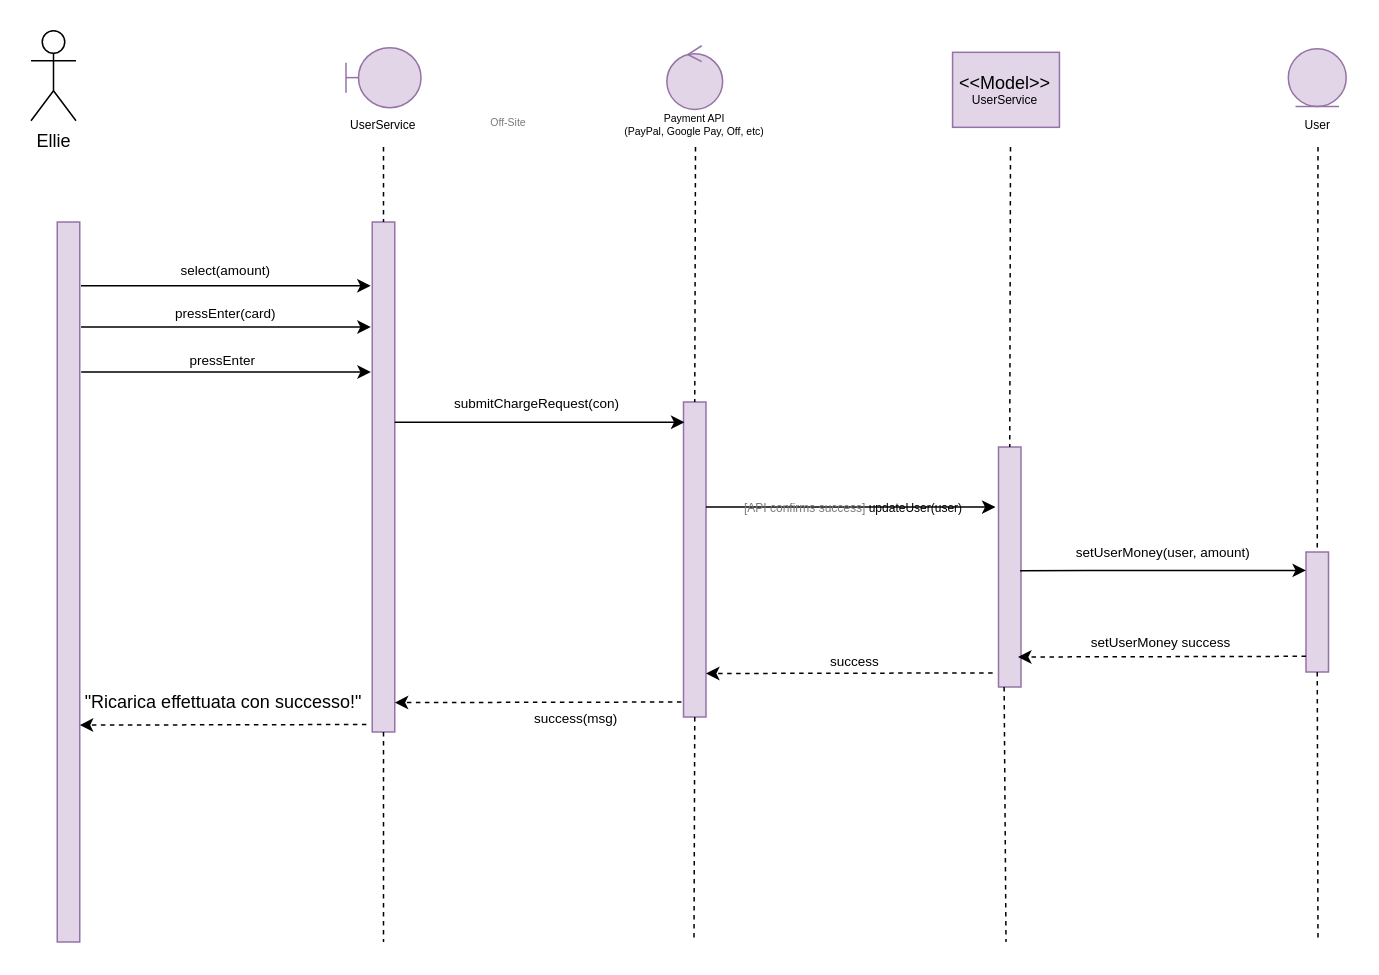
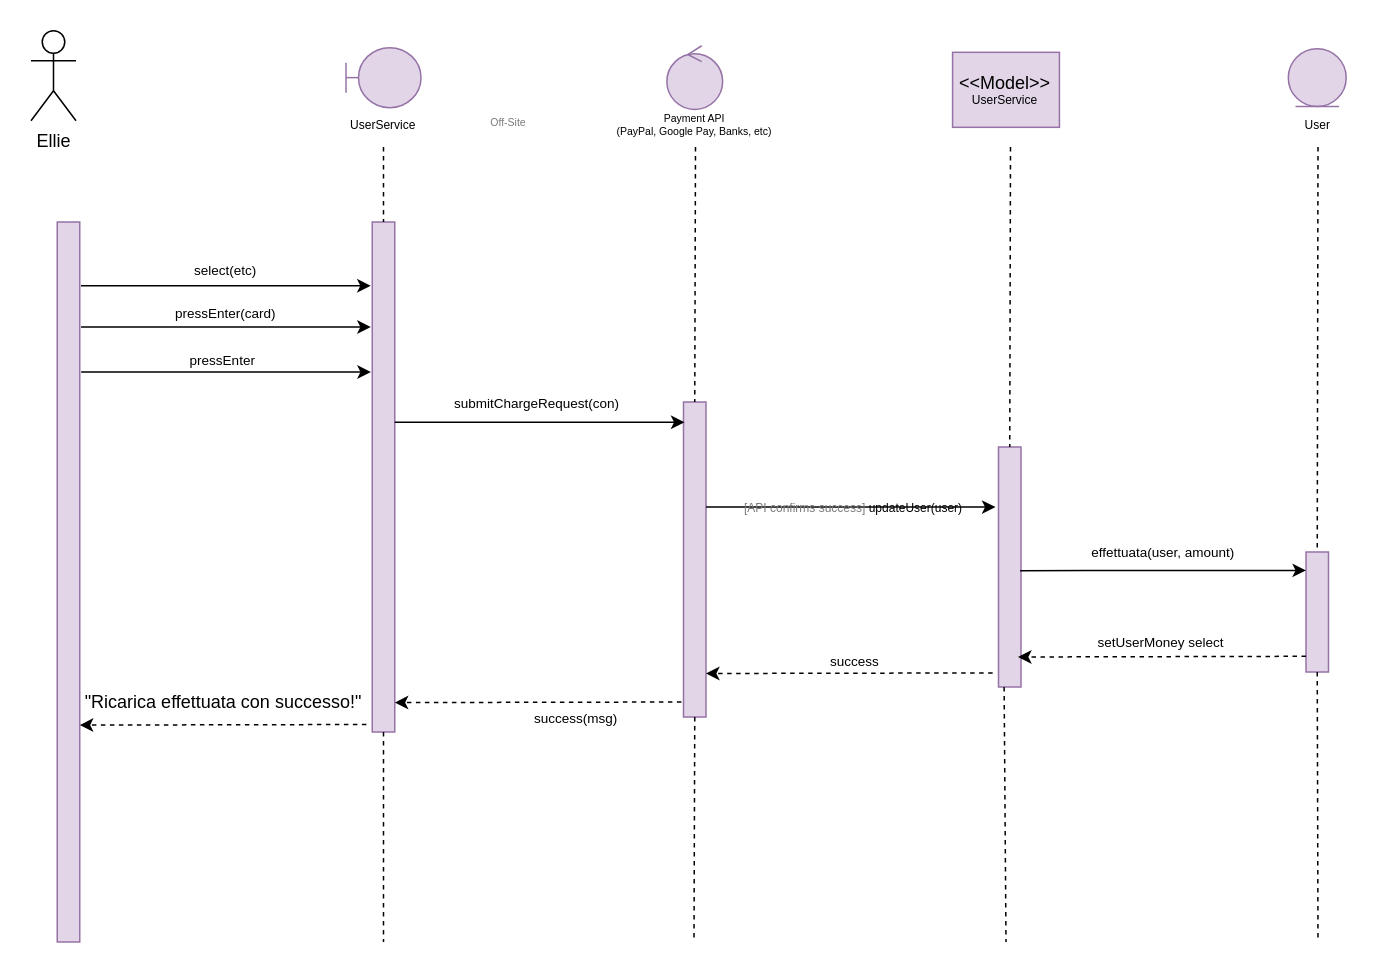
  <mxCell id="0" />
  <mxCell id="1" parent="0" />
  <mxCell id="2" value="Ellie" style="shape=umlActor;verticalLabelPosition=bottom;verticalAlign=top;html=1;outlineConnect=0;" vertex="1" parent="1"><mxGeometry x="20" y="20" width="30" height="60" as="geometry" /></mxCell>
  <mxCell id="3" value="" style="rounded=0;whiteSpace=wrap;html=1;fillColor=#e1d5e7;strokeColor=#9673a6;" vertex="1" parent="1"><mxGeometry x="37.5" y="147.5" width="15" height="480" as="geometry" /></mxCell>
  <mxCell id="4" value="" style="rounded=0;whiteSpace=wrap;html=1;fillColor=#e1d5e7;strokeColor=#9673a6;" vertex="1" parent="1"><mxGeometry x="247.5" y="147.5" width="15" height="340" as="geometry" /></mxCell>
  <mxCell id="5" value="" style="endArrow=none;dashed=1;html=1;rounded=0;fontSize=8;entryX=0.5;entryY=0;entryDx=0;entryDy=0;exitX=0.5;exitY=1;exitDx=0;exitDy=0;" edge="1" parent="1" target="4"><mxGeometry width="50" height="50" relative="1" as="geometry"><mxPoint x="255" y="97.5" as="sourcePoint" /><mxPoint x="277.5" y="157.5" as="targetPoint" /></mxGeometry></mxCell>
  <mxCell id="6" value="&lt;div&gt;UserService&lt;/div&gt;" style="text;html=1;strokeColor=none;fillColor=none;align=center;verticalAlign=middle;whiteSpace=wrap;rounded=0;fontSize=8;" vertex="1" parent="1"><mxGeometry x="240" y="75" width="30" height="15" as="geometry" /></mxCell>
- <mxCell id="7" value="&lt;div&gt;Payment API &lt;br&gt;&lt;/div&gt;&lt;div&gt;(PayPal, Google Pay, Off, etc)&lt;/div&gt;" style="text;html=1;strokeColor=none;fillColor=none;align=center;verticalAlign=middle;whiteSpace=wrap;rounded=0;fontSize=7;" vertex="1" parent="1"><mxGeometry x="403.13" y="75" width="118.75" height="15" as="geometry" /></mxCell>
+ <mxCell id="7" value="&lt;div&gt;Payment API &lt;br&gt;&lt;/div&gt;&lt;div&gt;(PayPal, Google Pay, Banks, etc)&lt;/div&gt;" style="text;html=1;strokeColor=none;fillColor=none;align=center;verticalAlign=middle;whiteSpace=wrap;rounded=0;fontSize=7;" vertex="1" parent="1"><mxGeometry x="403.13" y="75" width="118.75" height="15" as="geometry" /></mxCell>
  <mxCell id="8" value="" style="rounded=0;whiteSpace=wrap;html=1;fillColor=#e1d5e7;strokeColor=#9673a6;" vertex="1" parent="1"><mxGeometry x="455" y="267.5" width="15" height="210" as="geometry" /></mxCell>
  <mxCell id="9" value="" style="endArrow=none;dashed=1;html=1;rounded=0;fontSize=8;entryX=0.5;entryY=0;entryDx=0;entryDy=0;" edge="1" parent="1" target="8"><mxGeometry width="50" height="50" relative="1" as="geometry"><mxPoint x="463" y="97.5" as="sourcePoint" /><mxPoint x="507.5" y="171" as="targetPoint" /></mxGeometry></mxCell>
  <mxCell id="10" value="" style="rounded=0;whiteSpace=wrap;html=1;fillColor=#e1d5e7;strokeColor=#9673a6;" vertex="1" parent="1"><mxGeometry x="665" y="297.5" width="15" height="160" as="geometry" /></mxCell>
  <mxCell id="11" value="" style="endArrow=none;dashed=1;html=1;rounded=0;fontSize=8;entryX=0.5;entryY=0;entryDx=0;entryDy=0;" edge="1" parent="1" target="10"><mxGeometry width="50" height="50" relative="1" as="geometry"><mxPoint x="673" y="97.5" as="sourcePoint" /><mxPoint x="692.5" y="196" as="targetPoint" /></mxGeometry></mxCell>
- <mxCell id="12" value="setUserMoney(user, amount)" style="text;html=1;strokeColor=none;fillColor=none;align=center;verticalAlign=middle;whiteSpace=wrap;rounded=0;fontSize=9;" vertex="1" parent="1"><mxGeometry x="680" y="357.5" width="190" height="20" as="geometry" /></mxCell>
+ <mxCell id="12" value="effettuata(user, amount)" style="text;html=1;strokeColor=none;fillColor=none;align=center;verticalAlign=middle;whiteSpace=wrap;rounded=0;fontSize=9;" vertex="1" parent="1"><mxGeometry x="680" y="357.5" width="190" height="20" as="geometry" /></mxCell>
  <mxCell id="13" value="" style="rounded=0;whiteSpace=wrap;html=1;fillColor=#e1d5e7;strokeColor=#9673a6;" vertex="1" parent="1"><mxGeometry x="870" y="367.5" width="15" height="80" as="geometry" /></mxCell>
  <mxCell id="14" value="" style="endArrow=none;dashed=1;html=1;rounded=0;fontSize=8;entryX=0.5;entryY=0;entryDx=0;entryDy=0;" edge="1" parent="1" target="13"><mxGeometry width="50" height="50" relative="1" as="geometry"><mxPoint x="878" y="97.5" as="sourcePoint" /><mxPoint x="804.66" y="288.75" as="targetPoint" /></mxGeometry></mxCell>
- <mxCell id="15" value="&lt;font style=&quot;font-size: 9px&quot;&gt;setUserMoney success&lt;/font&gt;" style="text;html=1;strokeColor=none;fillColor=none;align=center;verticalAlign=middle;rounded=0;fontSize=9;" vertex="1" parent="1"><mxGeometry x="680" y="417.5" width="185" height="20" as="geometry" /></mxCell>
+ <mxCell id="15" value="&lt;font style=&quot;font-size: 9px&quot;&gt;setUserMoney select&lt;/font&gt;" style="text;html=1;strokeColor=none;fillColor=none;align=center;verticalAlign=middle;rounded=0;fontSize=9;" vertex="1" parent="1"><mxGeometry x="680" y="417.5" width="185" height="20" as="geometry" /></mxCell>
  <mxCell id="16" value="" style="endArrow=classic;html=1;rounded=0;dashed=1;fontSize=7;" edge="1" parent="1"><mxGeometry width="50" height="50" relative="1" as="geometry"><mxPoint x="870" y="437.04" as="sourcePoint" /><mxPoint x="678" y="437.5" as="targetPoint" /></mxGeometry></mxCell>
  <mxCell id="17" value="" style="endArrow=none;dashed=1;html=1;rounded=0;fontSize=8;exitX=0.5;exitY=1;exitDx=0;exitDy=0;" edge="1" parent="1" source="13"><mxGeometry width="50" height="50" relative="1" as="geometry"><mxPoint x="804.99" y="503.75" as="sourcePoint" /><mxPoint x="878" y="627.5" as="targetPoint" /></mxGeometry></mxCell>
  <mxCell id="18" value="" style="endArrow=none;dashed=1;html=1;rounded=0;fontSize=8;exitX=0.5;exitY=1;exitDx=0;exitDy=0;" edge="1" parent="1" source="4"><mxGeometry width="50" height="50" relative="1" as="geometry"><mxPoint x="255" y="527.5" as="sourcePoint" /><mxPoint x="255" y="627.5" as="targetPoint" /><Array as="points" /></mxGeometry></mxCell>
  <mxCell id="19" value="User" style="text;html=1;strokeColor=none;fillColor=none;align=center;verticalAlign=middle;whiteSpace=wrap;rounded=0;fontSize=8;" vertex="1" parent="1"><mxGeometry x="862.5" y="75" width="30" height="15" as="geometry" /></mxCell>
  <mxCell id="20" value="" style="endArrow=classic;html=1;rounded=0;exitX=1;exitY=0;exitDx=0;exitDy=0;entryX=-0.125;entryY=0.121;entryDx=0;entryDy=0;entryPerimeter=0;" edge="1" parent="1"><mxGeometry width="50" height="50" relative="1" as="geometry"><mxPoint x="262.5" y="281.07" as="sourcePoint" /><mxPoint x="455.625" y="281" as="targetPoint" /><Array as="points"><mxPoint x="310" y="281.07" /><mxPoint x="330" y="281.07" /></Array></mxGeometry></mxCell>
  <mxCell id="21" value="&lt;div style=&quot;font-size: 9px&quot;&gt;&lt;font style=&quot;font-size: 9px&quot;&gt;submitChargeRequest(con)&lt;/font&gt;&lt;/div&gt;" style="text;html=1;strokeColor=none;fillColor=none;align=center;verticalAlign=middle;whiteSpace=wrap;rounded=0;fontSize=9;" vertex="1" parent="1"><mxGeometry x="260" y="257.5" width="195" height="23.5" as="geometry" /></mxCell>
  <mxCell id="22" value="&lt;font style=&quot;font-size: 9px&quot;&gt;success&lt;/font&gt;" style="text;html=1;strokeColor=none;fillColor=none;align=center;verticalAlign=middle;whiteSpace=wrap;rounded=0;fontSize=8;" vertex="1" parent="1"><mxGeometry x="472.25" y="427.5" width="195" height="26.5" as="geometry" /></mxCell>
  <mxCell id="23" value="" style="endArrow=classic;html=1;rounded=0;dashed=1;fontSize=7;exitX=0.073;exitY=0.293;exitDx=0;exitDy=0;exitPerimeter=0;" edge="1" parent="1"><mxGeometry width="50" height="50" relative="1" as="geometry"><mxPoint x="661.095" y="448.105" as="sourcePoint" /><mxPoint x="470" y="448.5" as="targetPoint" /></mxGeometry></mxCell>
  <mxCell id="24" value="" style="endArrow=classic;html=1;rounded=0;entryX=-0.125;entryY=0.121;entryDx=0;entryDy=0;entryPerimeter=0;" edge="1" parent="1"><mxGeometry width="50" height="50" relative="1" as="geometry"><mxPoint x="679.38" y="380.01" as="sourcePoint" /><mxPoint x="870.005" y="379.76" as="targetPoint" /><Array as="points"><mxPoint x="724.38" y="379.83" /><mxPoint x="744.38" y="379.83" /></Array></mxGeometry></mxCell>
  <mxCell id="25" value="" style="endArrow=none;dashed=1;html=1;rounded=0;fontSize=8;exitX=0.25;exitY=1;exitDx=0;exitDy=0;" edge="1" parent="1" source="10"><mxGeometry width="50" height="50" relative="1" as="geometry"><mxPoint x="669.75" y="461" as="sourcePoint" /><mxPoint x="670" y="627.5" as="targetPoint" /></mxGeometry></mxCell>
  <mxCell id="26" value="" style="endArrow=none;dashed=1;html=1;rounded=0;fontSize=8;exitX=0.5;exitY=1;exitDx=0;exitDy=0;" edge="1" parent="1" source="8"><mxGeometry width="50" height="50" relative="1" as="geometry"><mxPoint x="462" y="527.5" as="sourcePoint" /><mxPoint x="462" y="627.5" as="targetPoint" /></mxGeometry></mxCell>
  <mxCell id="27" value="" style="endArrow=classic;html=1;rounded=0;exitX=1;exitY=0;exitDx=0;exitDy=0;" edge="1" parent="1"><mxGeometry width="50" height="50" relative="1" as="geometry"><mxPoint x="470" y="337.5" as="sourcePoint" /><mxPoint x="663" y="337.57" as="targetPoint" /><Array as="points"><mxPoint x="517.5" y="337.5" /><mxPoint x="537.5" y="337.5" /></Array></mxGeometry></mxCell>
  <mxCell id="28" value="&lt;font color=&quot;#7a7a7a&quot;&gt;[API confirms success] &lt;/font&gt;updateUser(user)" style="text;html=1;align=center;verticalAlign=middle;resizable=0;points=[];autosize=1;strokeColor=none;fillColor=none;fontSize=8;fontColor=#000000;" vertex="1" parent="1"><mxGeometry x="487.5" y="327.5" width="160" height="20" as="geometry" /></mxCell>
  <mxCell id="29" value="" style="endArrow=classic;html=1;rounded=0;exitX=1;exitY=0;exitDx=0;exitDy=0;entryX=-0.125;entryY=0.121;entryDx=0;entryDy=0;entryPerimeter=0;" edge="1" parent="1"><mxGeometry width="50" height="50" relative="1" as="geometry"><mxPoint x="53.32" y="190.07" as="sourcePoint" /><mxPoint x="246.445" y="190" as="targetPoint" /><Array as="points"><mxPoint x="100.82" y="190.07" /><mxPoint x="120.82" y="190.07" /></Array></mxGeometry></mxCell>
- <mxCell id="30" value="select(amount)" style="text;html=1;strokeColor=none;fillColor=none;align=center;verticalAlign=middle;whiteSpace=wrap;rounded=0;fontSize=9;" vertex="1" parent="1"><mxGeometry x="60" y="170" width="180" height="20" as="geometry" /></mxCell>
+ <mxCell id="30" value="select(etc)" style="text;html=1;strokeColor=none;fillColor=none;align=center;verticalAlign=middle;whiteSpace=wrap;rounded=0;fontSize=9;" vertex="1" parent="1"><mxGeometry x="60" y="170" width="180" height="20" as="geometry" /></mxCell>
  <mxCell id="31" value="" style="endArrow=classic;html=1;rounded=0;dashed=1;fontSize=7;exitX=0.073;exitY=0.293;exitDx=0;exitDy=0;exitPerimeter=0;" edge="1" parent="1"><mxGeometry width="50" height="50" relative="1" as="geometry"><mxPoint x="453.595" y="467.495" as="sourcePoint" /><mxPoint x="262.5" y="467.89" as="targetPoint" /></mxGeometry></mxCell>
  <mxCell id="32" value="&lt;font style=&quot;font-size: 9px&quot;&gt;success(msg)&lt;/font&gt;" style="text;html=1;align=center;verticalAlign=middle;resizable=0;points=[];autosize=1;strokeColor=none;fillColor=none;" vertex="1" parent="1"><mxGeometry x="347.5" y="467.5" width="70" height="20" as="geometry" /></mxCell>
  <mxCell id="33" value="" style="endArrow=classic;html=1;rounded=0;dashed=1;fontSize=7;exitX=0.073;exitY=0.293;exitDx=0;exitDy=0;exitPerimeter=0;" edge="1" parent="1"><mxGeometry width="50" height="50" relative="1" as="geometry"><mxPoint x="243.595" y="482.495" as="sourcePoint" /><mxPoint x="52.5" y="482.89" as="targetPoint" /></mxGeometry></mxCell>
  <mxCell id="34" value="&quot;Ricarica effettuata con successo!&quot;" style="text;html=1;align=center;verticalAlign=middle;resizable=0;points=[];autosize=1;strokeColor=none;fillColor=none;" vertex="1" parent="1"><mxGeometry x="47.5" y="457.5" width="200" height="20" as="geometry" /></mxCell>
  <mxCell id="35" value="&lt;font style=&quot;font-size: 7px&quot; color=&quot;#7a7a7a&quot;&gt;Off-Site&lt;/font&gt;" style="text;html=1;align=center;verticalAlign=middle;resizable=0;points=[];autosize=1;strokeColor=none;fillColor=none;" vertex="1" parent="1"><mxGeometry x="317.5" y="70" width="40" height="20" as="geometry" /></mxCell>
  <mxCell id="36" value="" style="shape=umlBoundary;whiteSpace=wrap;html=1;fillColor=#e1d5e7;strokeColor=#9673a6;" vertex="1" parent="1"><mxGeometry x="230" y="31.25" width="50" height="40" as="geometry" /></mxCell>
  <mxCell id="37" value="" style="ellipse;shape=umlControl;whiteSpace=wrap;html=1;fillColor=#e1d5e7;strokeColor=#9673a6;" vertex="1" parent="1"><mxGeometry x="443.91" y="30" width="37.19" height="42.5" as="geometry" /></mxCell>
  <mxCell id="38" value="&lt;div&gt;&amp;lt;&amp;lt;Model&amp;gt;&amp;gt;&lt;/div&gt;&lt;div style=&quot;font-size: 8px&quot;&gt;UserService&lt;br&gt;&lt;/div&gt;" style="rounded=0;whiteSpace=wrap;html=1;fillColor=#e1d5e7;strokeColor=#9673a6;" vertex="1" parent="1"><mxGeometry x="634.38" y="34.38" width="71.25" height="50" as="geometry" /></mxCell>
  <mxCell id="39" value="" style="ellipse;shape=umlEntity;whiteSpace=wrap;html=1;fontSize=8;fillColor=#e1d5e7;strokeColor=#9673a6;" vertex="1" parent="1"><mxGeometry x="858.2" y="31.95" width="38.59" height="38.59" as="geometry" /></mxCell>
  <mxCell id="40" value="" style="endArrow=classic;html=1;rounded=0;exitX=1;exitY=0;exitDx=0;exitDy=0;entryX=-0.125;entryY=0.121;entryDx=0;entryDy=0;entryPerimeter=0;" edge="1" parent="1"><mxGeometry width="50" height="50" relative="1" as="geometry"><mxPoint x="53.37" y="217.57" as="sourcePoint" /><mxPoint x="246.495" y="217.5" as="targetPoint" /><Array as="points"><mxPoint x="100.87" y="217.57" /><mxPoint x="120.87" y="217.57" /></Array></mxGeometry></mxCell>
  <mxCell id="41" value="pressEnter(card)" style="text;html=1;strokeColor=none;fillColor=none;align=center;verticalAlign=middle;whiteSpace=wrap;rounded=0;fontSize=9;" vertex="1" parent="1"><mxGeometry x="60" y="200" width="180" height="17.5" as="geometry" /></mxCell>
  <mxCell id="42" value="" style="endArrow=classic;html=1;rounded=0;exitX=1;exitY=0;exitDx=0;exitDy=0;entryX=-0.125;entryY=0.121;entryDx=0;entryDy=0;entryPerimeter=0;" edge="1" parent="1"><mxGeometry width="50" height="50" relative="1" as="geometry"><mxPoint x="53.44" y="247.57" as="sourcePoint" /><mxPoint x="246.565" y="247.5" as="targetPoint" /><Array as="points"><mxPoint x="100.94" y="247.57" /><mxPoint x="120.94" y="247.57" /></Array></mxGeometry></mxCell>
  <mxCell id="43" value="pressEnter" style="text;html=1;strokeColor=none;fillColor=none;align=center;verticalAlign=middle;whiteSpace=wrap;rounded=0;fontSize=9;" vertex="1" parent="1"><mxGeometry x="57.5" y="230" width="180" height="20" as="geometry" /></mxCell>
